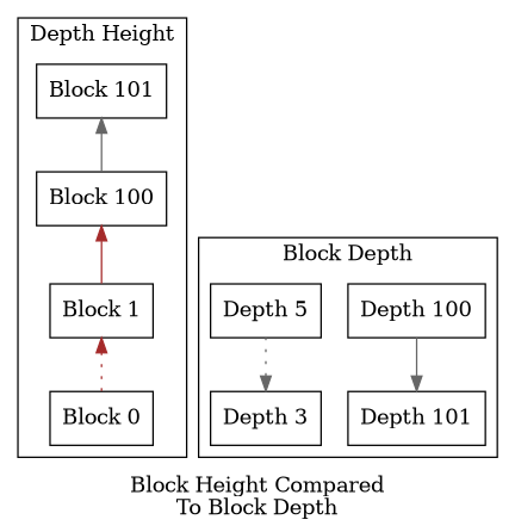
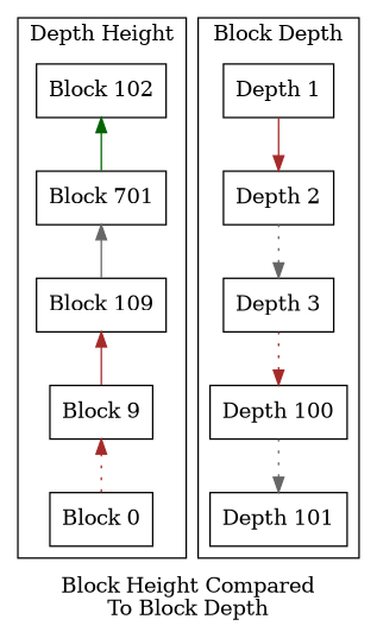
  digraph {
    label="Block Height Compared\nTo Block Depth"
    rankdir=BT
    node [shape=box]
    edge [color=brown]
    n1 [label="Block 0"]
-   n2 [label="Block 1"]
-   n3 [label="Block 100"]
-   n4 [label="Block 101"]
+   n2 [label="Block 9"]
+   n3 [label="Block 109"]
+   n4 [label="Block 701"]
+   n5 [label="Block 102"]
    n6 [label="Depth 101"]
    n7 [label="Depth 100"]
    n8 [label="Depth 3"]
-   n9 [label="Depth 5"]
+   n9 [label="Depth 2"]
+   n10 [label="Depth 1"]
    subgraph cluster_1 {
      label="Depth Height"
      labelloc=b
      n1
      n2
      n3
      n4
+     n5
    }
    subgraph cluster_2 {
      label="Block Depth"
      labelloc=b
      n6
      n7
      n8
      n9
+     n10
    }
    n1 -> n2 [style=dotted]
    n2 -> n3 [style=solid]
    n3 -> n4 [color=gray40]
-   n6 -> n7 [color=gray40 dir=back]
+   n4 -> n5 [color=darkgreen]
+   n6 -> n7 [color=gray40 dir=back style=dotted]
+   n7 -> n8 [dir=back style=dotted]
    n8 -> n9 [color=gray40 dir=back style=dotted]
+   n9 -> n10 [dir=back]
  }
